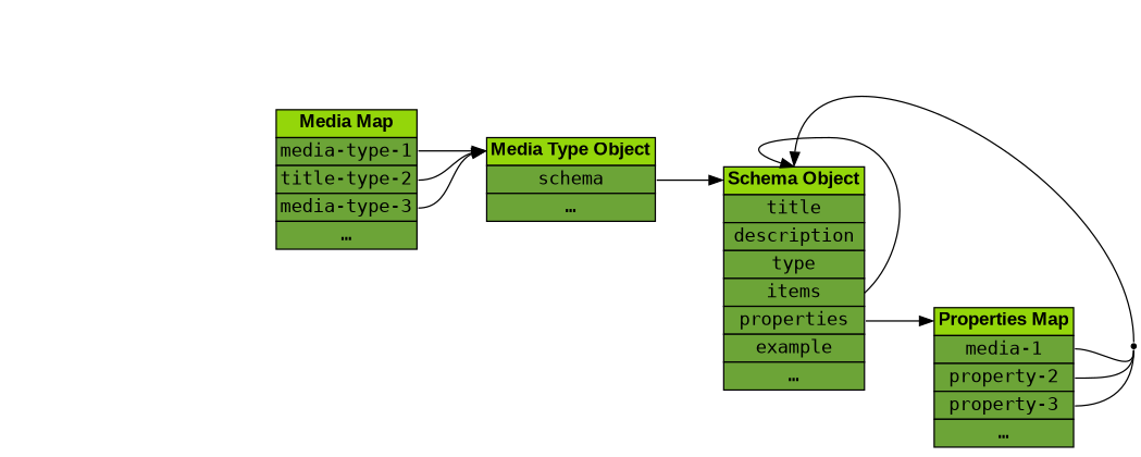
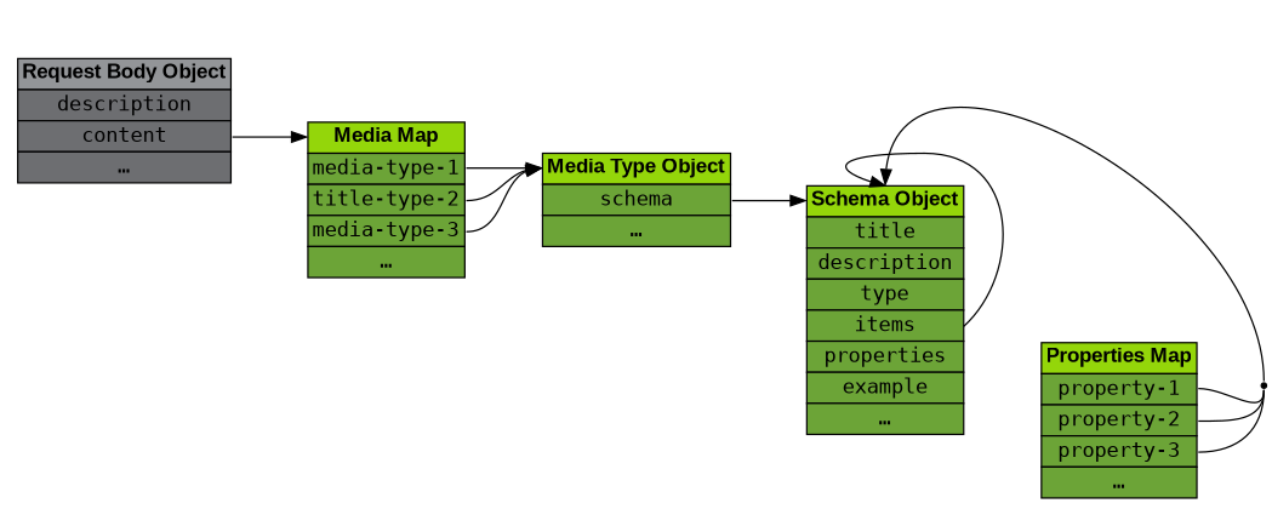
  digraph {
    bgcolor=white
    fontname="DejaVu Sans Mono"
    rankdir=LR
    splines=true
    node [fontname="DejaVu Sans Mono" shape=none]
    edge [fontname="DejaVu Sans Mono" headport=header]
    n1 [label=<<table border="0" cellspacing="0">         <tr><td border="1" bgcolor="#94d60a" port="header"><font face="arial"><b>Media Map</b></font></td></tr>         <tr><td border="1" bgcolor="#6ca437" port="media1">media-type-1</td></tr>         <tr><td border="1" bgcolor="#6ca437" port="media2">title-type-2</td></tr>         <tr><td border="1" bgcolor="#6ca437" port="media3">media-type-3</td></tr>         <tr><td border="1" bgcolor="#6ca437">…</td></tr></table>>]
    n2 [label=<<table border="0" cellspacing="0">         <tr><td border="1" bgcolor="#94d60a" port="header"><font face="arial"><b>Media Type Object</b></font></td></tr>         <tr><td border="1" bgcolor="#6ca437" port="schema">schema</td></tr>         <tr><td border="1" bgcolor="#6ca437">…</td></tr></table>>]
+   n3 [label=<<table border="0" cellspacing="0">         <tr><td border="1" bgcolor="#939598"><font face="arial"><b>Request Body Object</b></font></td></tr>         <tr><td border="1" bgcolor="#6d6e71">description</td></tr>         <tr><td border="1" bgcolor="#6d6e71" port="content">content</td></tr>         <tr><td border="1" bgcolor="#6d6e71">…</td></tr></table>>]
    n4 [label=<<table border="0" cellspacing="0">         <tr><td border="1" bgcolor="#94d60a" port="header"><font face="arial"><b>Schema Object</b></font></td></tr>         <tr><td border="1" bgcolor="#6ca437">title</td></tr>         <tr><td border="1" bgcolor="#6ca437">description</td></tr>         <tr><td border="1" bgcolor="#6ca437">type</td></tr>         <tr><td border="1" bgcolor="#6ca437" port="items">items</td></tr>         <tr><td border="1" bgcolor="#6ca437" port="properties">properties</td></tr>         <tr><td border="1" bgcolor="#6ca437">example</td></tr>         <tr><td border="1" bgcolor="#6ca437">…</td></tr></table>>]
-   n5 [label=<<table border="0" cellspacing="0">         <tr><td border="1" bgcolor="#94d60a" port="header"><font face="arial"><b>Properties Map</b></font></td></tr>         <tr><td border="1" bgcolor="#6ca437" port="property1">media-1</td></tr>         <tr><td border="1" bgcolor="#6ca437" port="property2">property-2</td></tr>         <tr><td border="1" bgcolor="#6ca437" port="property3">property-3</td></tr>         <tr><td border="1" bgcolor="#6ca437">…</td></tr></table>>]
+   n5 [label=<<table border="0" cellspacing="0">         <tr><td border="1" bgcolor="#94d60a" port="header"><font face="arial"><b>Properties Map</b></font></td></tr>         <tr><td border="1" bgcolor="#6ca437" port="property1">property-1</td></tr>         <tr><td border="1" bgcolor="#6ca437" port="property2">property-2</td></tr>         <tr><td border="1" bgcolor="#6ca437" port="property3">property-3</td></tr>         <tr><td border="1" bgcolor="#6ca437">…</td></tr></table>>]
    mergerNode [shape=point]
    n1 -> n2 [tailport=media1 weight=10]
    n1 -> n2 [tailport=media2]
    n1 -> n2 [tailport=media3]
    n2 -> n4 [tailport=schema]
+   n3 -> n1 [tailport=content]
    n4 -> n4 [headport="header:n" tailport="items:e"]
-   n4 -> n5 [tailport=properties weight=10]
    n5 -> mergerNode [dir=none headport=s tailport="property1:e" weight=10]
    n5 -> mergerNode [dir=none headport=s tailport="property2:e"]
    n5 -> mergerNode [dir=none headport=s tailport="property3:e"]
    mergerNode -> n4 [headport="header:n" tailport=n]
  }
